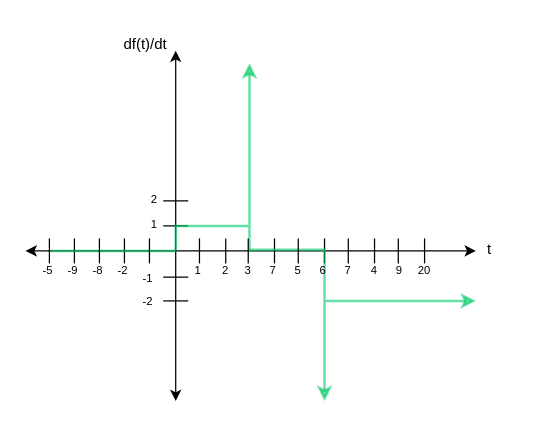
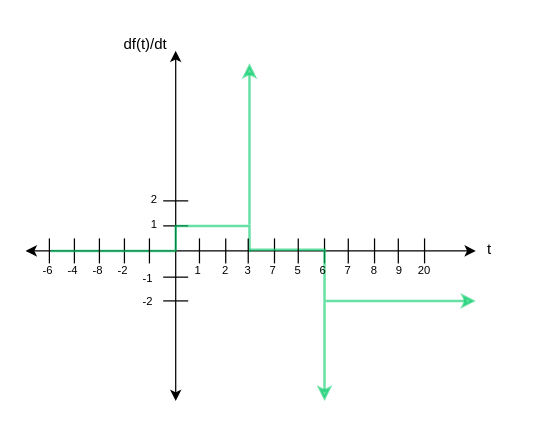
  <mxCell id="0" />
  <mxCell id="1" parent="0" />
  <mxCell id="2" value="" style="endArrow=classic;startArrow=classic;html=1;rounded=0;" edge="1" parent="1"><mxGeometry width="50" height="50" relative="1" as="geometry"><mxPoint x="140" y="320" as="sourcePoint" /><mxPoint x="140" y="40" as="targetPoint" /></mxGeometry></mxCell>
  <mxCell id="3" value="" style="endArrow=classic;startArrow=classic;html=1;rounded=0;" edge="1" parent="1"><mxGeometry width="50" height="50" relative="1" as="geometry"><mxPoint x="20" y="200" as="sourcePoint" /><mxPoint x="380" y="200" as="targetPoint" /><Array as="points" /></mxGeometry></mxCell>
  <mxCell id="4" value="" style="endArrow=none;html=1;rounded=0;" edge="1" parent="1"><mxGeometry width="50" height="50" relative="1" as="geometry"><mxPoint x="180" y="210" as="sourcePoint" /><mxPoint x="180" y="190" as="targetPoint" /></mxGeometry></mxCell>
  <mxCell id="5" value="" style="endArrow=none;html=1;rounded=0;" edge="1" parent="1"><mxGeometry width="50" height="50" relative="1" as="geometry"><mxPoint x="219" y="210" as="sourcePoint" /><mxPoint x="219" y="190" as="targetPoint" /></mxGeometry></mxCell>
  <mxCell id="6" value="" style="endArrow=none;html=1;rounded=0;" edge="1" parent="1"><mxGeometry width="50" height="50" relative="1" as="geometry"><mxPoint x="259" y="210" as="sourcePoint" /><mxPoint x="259" y="190" as="targetPoint" /></mxGeometry></mxCell>
  <mxCell id="7" value="" style="endArrow=none;html=1;rounded=0;" edge="1" parent="1"><mxGeometry width="50" height="50" relative="1" as="geometry"><mxPoint x="299" y="210" as="sourcePoint" /><mxPoint x="299" y="190" as="targetPoint" /></mxGeometry></mxCell>
  <mxCell id="8" value="" style="endArrow=none;html=1;rounded=0;" edge="1" parent="1"><mxGeometry width="50" height="50" relative="1" as="geometry"><mxPoint x="339" y="210" as="sourcePoint" /><mxPoint x="339" y="190" as="targetPoint" /></mxGeometry></mxCell>
  <mxCell id="9" value="" style="endArrow=none;html=1;rounded=0;" edge="1" parent="1"><mxGeometry width="50" height="50" relative="1" as="geometry"><mxPoint x="59" y="210" as="sourcePoint" /><mxPoint x="59" y="190" as="targetPoint" /></mxGeometry></mxCell>
  <mxCell id="10" value="" style="endArrow=none;html=1;rounded=0;" edge="1" parent="1"><mxGeometry width="50" height="50" relative="1" as="geometry"><mxPoint x="99" y="210" as="sourcePoint" /><mxPoint x="99" y="190" as="targetPoint" /></mxGeometry></mxCell>
  <mxCell id="11" value="" style="endArrow=none;html=1;rounded=0;" edge="1" parent="1"><mxGeometry width="50" height="50" relative="1" as="geometry"><mxPoint x="130" y="160" as="sourcePoint" /><mxPoint x="150" y="160" as="targetPoint" /></mxGeometry></mxCell>
  <mxCell id="12" value="" style="endArrow=none;html=1;rounded=0;" edge="1" parent="1"><mxGeometry width="50" height="50" relative="1" as="geometry"><mxPoint x="130" y="240" as="sourcePoint" /><mxPoint x="150" y="240" as="targetPoint" /></mxGeometry></mxCell>
  <mxCell id="13" value="" style="endArrow=none;html=1;rounded=0;strokeWidth=2;strokeColor=#00CC66;opacity=60;" edge="1" parent="1"><mxGeometry width="50" height="50" relative="1" as="geometry"><mxPoint x="40" y="200" as="sourcePoint" /><mxPoint x="110" y="200" as="targetPoint" /><Array as="points"><mxPoint x="140" y="200" /></Array></mxGeometry></mxCell>
  <mxCell id="14" value="" style="endArrow=none;html=1;rounded=0;strokeWidth=2;strokeColor=#00CC66;opacity=60;" edge="1" parent="1"><mxGeometry width="50" height="50" relative="1" as="geometry"><mxPoint x="140" y="200" as="sourcePoint" /><mxPoint x="140" y="180" as="targetPoint" /><Array as="points" /></mxGeometry></mxCell>
  <mxCell id="15" value="" style="endArrow=none;html=1;rounded=0;strokeWidth=2;strokeColor=#00CC66;opacity=60;" edge="1" parent="1"><mxGeometry width="50" height="50" relative="1" as="geometry"><mxPoint x="199" y="201" as="sourcePoint" /><mxPoint x="199" y="181" as="targetPoint" /><Array as="points" /></mxGeometry></mxCell>
  <mxCell id="16" value="" style="endArrow=none;html=1;rounded=0;strokeWidth=2;strokeColor=#00CC66;opacity=60;" edge="1" parent="1"><mxGeometry width="50" height="50" relative="1" as="geometry"><mxPoint x="199" y="199" as="sourcePoint" /><mxPoint x="260" y="199" as="targetPoint" /><Array as="points" /></mxGeometry></mxCell>
  <mxCell id="17" value="" style="endArrow=classic;html=1;rounded=0;strokeColor=#00CC66;strokeWidth=2;opacity=60;" edge="1" parent="1"><mxGeometry width="50" height="50" relative="1" as="geometry"><mxPoint x="259" y="199" as="sourcePoint" /><mxPoint x="259" y="320" as="targetPoint" /></mxGeometry></mxCell>
  <mxCell id="18" value="" style="endArrow=classic;html=1;rounded=0;strokeColor=#00CC66;strokeWidth=2;opacity=60;" edge="1" parent="1"><mxGeometry width="50" height="50" relative="1" as="geometry"><mxPoint x="260" y="240" as="sourcePoint" /><mxPoint x="380" y="240" as="targetPoint" /></mxGeometry></mxCell>
  <mxCell id="19" value="" style="endArrow=classic;html=1;rounded=0;strokeColor=#00CC66;strokeWidth=2;opacity=60;" edge="1" parent="1"><mxGeometry width="50" height="50" relative="1" as="geometry"><mxPoint x="199" y="179" as="sourcePoint" /><mxPoint x="199" y="50" as="targetPoint" /></mxGeometry></mxCell>
  <mxCell id="20" value="" style="endArrow=none;html=1;rounded=0;" edge="1" parent="1"><mxGeometry width="50" height="50" relative="1" as="geometry"><mxPoint x="39" y="210" as="sourcePoint" /><mxPoint x="39" y="190" as="targetPoint" /></mxGeometry></mxCell>
  <mxCell id="21" value="" style="endArrow=none;html=1;rounded=0;" edge="1" parent="1"><mxGeometry width="50" height="50" relative="1" as="geometry"><mxPoint x="79" y="210" as="sourcePoint" /><mxPoint x="79" y="190" as="targetPoint" /></mxGeometry></mxCell>
  <mxCell id="22" value="" style="endArrow=none;html=1;rounded=0;" edge="1" parent="1"><mxGeometry width="50" height="50" relative="1" as="geometry"><mxPoint x="119" y="210" as="sourcePoint" /><mxPoint x="119" y="190" as="targetPoint" /></mxGeometry></mxCell>
  <mxCell id="23" value="" style="endArrow=none;html=1;rounded=0;" edge="1" parent="1"><mxGeometry width="50" height="50" relative="1" as="geometry"><mxPoint x="159" y="210" as="sourcePoint" /><mxPoint x="159" y="190" as="targetPoint" /></mxGeometry></mxCell>
  <mxCell id="24" value="" style="endArrow=none;html=1;rounded=0;" edge="1" parent="1"><mxGeometry width="50" height="50" relative="1" as="geometry"><mxPoint x="198" y="210" as="sourcePoint" /><mxPoint x="198" y="190" as="targetPoint" /></mxGeometry></mxCell>
  <mxCell id="25" value="" style="endArrow=none;html=1;rounded=0;" edge="1" parent="1"><mxGeometry width="50" height="50" relative="1" as="geometry"><mxPoint x="238" y="210" as="sourcePoint" /><mxPoint x="238" y="190" as="targetPoint" /></mxGeometry></mxCell>
  <mxCell id="26" value="" style="endArrow=none;html=1;rounded=0;" edge="1" parent="1"><mxGeometry width="50" height="50" relative="1" as="geometry"><mxPoint x="278" y="210" as="sourcePoint" /><mxPoint x="278" y="190" as="targetPoint" /></mxGeometry></mxCell>
  <mxCell id="27" value="" style="endArrow=none;html=1;rounded=0;" edge="1" parent="1"><mxGeometry width="50" height="50" relative="1" as="geometry"><mxPoint x="318" y="210" as="sourcePoint" /><mxPoint x="318" y="190" as="targetPoint" /></mxGeometry></mxCell>
  <mxCell id="28" value="" style="endArrow=none;html=1;rounded=0;" edge="1" parent="1"><mxGeometry width="50" height="50" relative="1" as="geometry"><mxPoint x="130" y="180" as="sourcePoint" /><mxPoint x="150" y="180" as="targetPoint" /></mxGeometry></mxCell>
  <mxCell id="29" value="" style="endArrow=none;html=1;rounded=0;strokeWidth=2;strokeColor=#00CC66;opacity=60;" edge="1" parent="1"><mxGeometry width="50" height="50" relative="1" as="geometry"><mxPoint x="139" y="180" as="sourcePoint" /><mxPoint x="200" y="180" as="targetPoint" /><Array as="points" /></mxGeometry></mxCell>
  <mxCell id="30" value="" style="endArrow=none;html=1;rounded=0;" edge="1" parent="1"><mxGeometry width="50" height="50" relative="1" as="geometry"><mxPoint x="130" y="221" as="sourcePoint" /><mxPoint x="150" y="221" as="targetPoint" /></mxGeometry></mxCell>
  <mxCell id="31" value="t" style="text;html=1;strokeColor=none;fillColor=none;align=center;verticalAlign=middle;whiteSpace=wrap;rounded=0;" vertex="1" parent="1"><mxGeometry x="361" y="184" width="60" height="30" as="geometry" /></mxCell>
  <mxCell id="32" value="df(t)/dt" style="text;html=1;strokeColor=none;fillColor=none;align=center;verticalAlign=middle;whiteSpace=wrap;rounded=0;" vertex="1" parent="1"><mxGeometry x="86" y="20" width="60" height="30" as="geometry" /></mxCell>
  <mxCell id="33" value="1" style="text;html=1;strokeColor=none;fillColor=none;align=center;verticalAlign=middle;whiteSpace=wrap;rounded=0;fontSize=9;" vertex="1" parent="1"><mxGeometry x="113" y="169" width="20" height="20" as="geometry" /></mxCell>
  <mxCell id="34" value="2" style="text;html=1;strokeColor=none;fillColor=none;align=center;verticalAlign=middle;whiteSpace=wrap;rounded=0;fontSize=9;" vertex="1" parent="1"><mxGeometry x="113" y="149" width="20" height="20" as="geometry" /></mxCell>
  <mxCell id="35" value="1" style="text;html=1;strokeColor=none;fillColor=none;align=center;verticalAlign=middle;whiteSpace=wrap;rounded=0;fontSize=9;" vertex="1" parent="1"><mxGeometry x="148" y="206" width="20" height="20" as="geometry" /></mxCell>
  <mxCell id="36" value="2" style="text;html=1;strokeColor=none;fillColor=none;align=center;verticalAlign=middle;whiteSpace=wrap;rounded=0;fontSize=9;" vertex="1" parent="1"><mxGeometry x="170" y="206" width="20" height="20" as="geometry" /></mxCell>
  <mxCell id="37" value="3" style="text;html=1;strokeColor=none;fillColor=none;align=center;verticalAlign=middle;whiteSpace=wrap;rounded=0;fontSize=9;" vertex="1" parent="1"><mxGeometry x="188" y="206" width="20" height="20" as="geometry" /></mxCell>
  <mxCell id="38" value="7" style="text;html=1;strokeColor=none;fillColor=none;align=center;verticalAlign=middle;whiteSpace=wrap;rounded=0;fontSize=9;" vertex="1" parent="1"><mxGeometry x="208" y="206" width="20" height="20" as="geometry" /></mxCell>
  <mxCell id="39" value="5" style="text;html=1;strokeColor=none;fillColor=none;align=center;verticalAlign=middle;whiteSpace=wrap;rounded=0;fontSize=9;" vertex="1" parent="1"><mxGeometry x="228" y="206" width="20" height="20" as="geometry" /></mxCell>
  <mxCell id="40" value="6" style="text;html=1;strokeColor=none;fillColor=none;align=center;verticalAlign=middle;whiteSpace=wrap;rounded=0;fontSize=9;" vertex="1" parent="1"><mxGeometry x="248" y="206" width="20" height="20" as="geometry" /></mxCell>
  <mxCell id="41" value="7&lt;span style=&quot;color: rgba(0 , 0 , 0 , 0) ; font-family: monospace ; font-size: 0px&quot;&gt;%3CmxGraphModel%3E%3Croot%3E%3CmxCell%20id%3D%220%22%2F%3E%3CmxCell%20id%3D%221%22%20parent%3D%220%22%2F%3E%3CmxCell%20id%3D%222%22%20value%3D%225%22%20style%3D%22text%3Bhtml%3D1%3BstrokeColor%3Dnone%3BfillColor%3Dnone%3Balign%3Dcenter%3BverticalAlign%3Dmiddle%3BwhiteSpace%3Dwrap%3Brounded%3D0%3BfontSize%3D9%3B%22%20vertex%3D%221%22%20parent%3D%221%22%3E%3CmxGeometry%20x%3D%22288%22%20y%3D%22286%22%20width%3D%2220%22%20height%3D%2220%22%20as%3D%22geometry%22%2F%3E%3C%2FmxCell%3E%3C%2Froot%3E%3C%2FmxGraphModel%3E&lt;/span&gt;" style="text;html=1;strokeColor=none;fillColor=none;align=center;verticalAlign=middle;whiteSpace=wrap;rounded=0;fontSize=9;" vertex="1" parent="1"><mxGeometry x="268" y="206" width="20" height="20" as="geometry" /></mxCell>
- <mxCell id="42" value="4" style="text;html=1;strokeColor=none;fillColor=none;align=center;verticalAlign=middle;whiteSpace=wrap;rounded=0;fontSize=9;" vertex="1" parent="1"><mxGeometry x="289" y="206" width="20" height="20" as="geometry" /></mxCell>
+ <mxCell id="42" value="8" style="text;html=1;strokeColor=none;fillColor=none;align=center;verticalAlign=middle;whiteSpace=wrap;rounded=0;fontSize=9;" vertex="1" parent="1"><mxGeometry x="289" y="206" width="20" height="20" as="geometry" /></mxCell>
  <mxCell id="43" value="9" style="text;html=1;strokeColor=none;fillColor=none;align=center;verticalAlign=middle;whiteSpace=wrap;rounded=0;fontSize=9;" vertex="1" parent="1"><mxGeometry x="309" y="206" width="20" height="20" as="geometry" /></mxCell>
  <mxCell id="44" value="20" style="text;html=1;strokeColor=none;fillColor=none;align=center;verticalAlign=middle;whiteSpace=wrap;rounded=0;fontSize=9;" vertex="1" parent="1"><mxGeometry x="329" y="206" width="20" height="20" as="geometry" /></mxCell>
  <mxCell id="45" value="-1" style="text;html=1;strokeColor=none;fillColor=none;align=center;verticalAlign=middle;whiteSpace=wrap;rounded=0;fontSize=9;" vertex="1" parent="1"><mxGeometry x="108" y="212" width="20" height="20" as="geometry" /></mxCell>
  <mxCell id="46" value="-2" style="text;html=1;strokeColor=none;fillColor=none;align=center;verticalAlign=middle;whiteSpace=wrap;rounded=0;fontSize=9;" vertex="1" parent="1"><mxGeometry x="88" y="206" width="20" height="20" as="geometry" /></mxCell>
  <mxCell id="47" value="-8" style="text;html=1;strokeColor=none;fillColor=none;align=center;verticalAlign=middle;whiteSpace=wrap;rounded=0;fontSize=9;" vertex="1" parent="1"><mxGeometry x="68" y="206" width="20" height="20" as="geometry" /></mxCell>
- <mxCell id="48" value="-9" style="text;html=1;strokeColor=none;fillColor=none;align=center;verticalAlign=middle;whiteSpace=wrap;rounded=0;fontSize=9;" vertex="1" parent="1"><mxGeometry x="48" y="206" width="20" height="20" as="geometry" /></mxCell>
- <mxCell id="49" value="-5" style="text;html=1;strokeColor=none;fillColor=none;align=center;verticalAlign=middle;whiteSpace=wrap;rounded=0;fontSize=9;" vertex="1" parent="1"><mxGeometry x="28" y="206" width="20" height="20" as="geometry" /></mxCell>
+ <mxCell id="48" value="-4" style="text;html=1;strokeColor=none;fillColor=none;align=center;verticalAlign=middle;whiteSpace=wrap;rounded=0;fontSize=9;" vertex="1" parent="1"><mxGeometry x="48" y="206" width="20" height="20" as="geometry" /></mxCell>
+ <mxCell id="49" value="-6" style="text;html=1;strokeColor=none;fillColor=none;align=center;verticalAlign=middle;whiteSpace=wrap;rounded=0;fontSize=9;" vertex="1" parent="1"><mxGeometry x="28" y="206" width="20" height="20" as="geometry" /></mxCell>
  <mxCell id="50" value="-2" style="text;html=1;strokeColor=none;fillColor=none;align=center;verticalAlign=middle;whiteSpace=wrap;rounded=0;fontSize=9;" vertex="1" parent="1"><mxGeometry x="108" y="231" width="20" height="20" as="geometry" /></mxCell>
